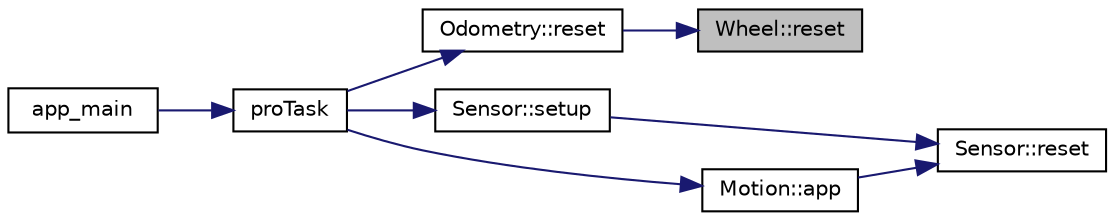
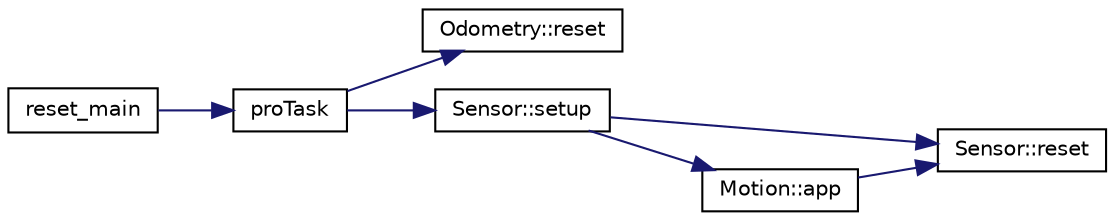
  digraph {
    rankdir=RL
    node [color=black fillcolor=white fontname=Helvetica fontsize=10 shape=record style=filled]
    edge [color=midnightblue dir=back fontname=Helvetica fontsize=10 labelfontname=Helvetica labelfontsize=10 style=solid]
-   n1 [fillcolor=grey75 fontcolor=black height=0.2 label="Wheel::reset" width=0.4]
    n2 [height=0.2 label="Odometry::reset" width=0.4]
    n3 [height=0.2 label=proTask width=0.4]
    n4 [height=0.2 label="Sensor::reset" width=0.4]
    n5 [height=0.2 label="Sensor::setup" width=0.4]
    n6 [height=0.2 label="Motion::app" width=0.4]
-   n7 [height=0.2 label=app_main width=0.4]
-   n1 -> n2
+   n7 [height=0.2 label=reset_main width=0.4]
    n2 -> n3
    n3 -> n7
    n4 -> n5
    n4 -> n6
    n5 -> n3
-   n6 -> n3
+   n6 -> n5
  }
